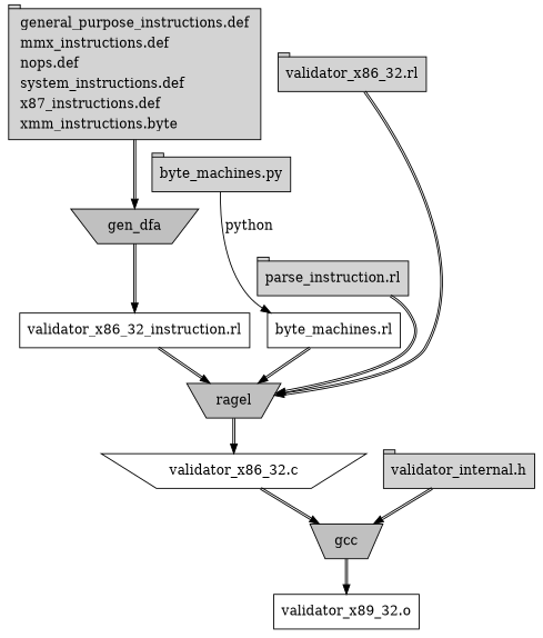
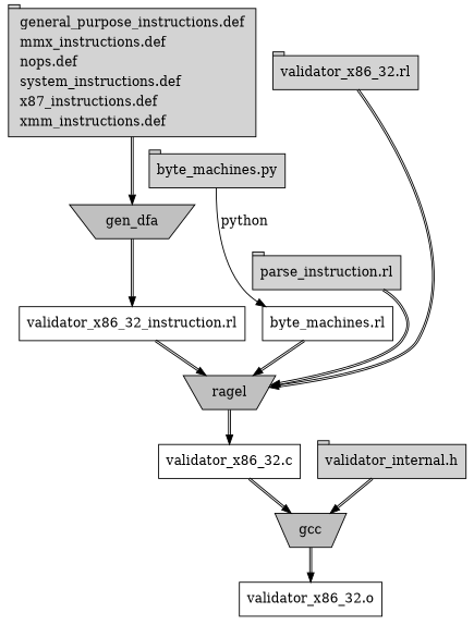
  digraph {
    node [fillcolor=lightgray shape=tab style=filled]
    edge [color="black:black"]
-   n1 [label=< 	  <table border="0"> 	    <tr><td align="left">general_purpose_instructions.def</td></tr> 	    <tr><td align="left">mmx_instructions.def</td></tr> 	    <tr><td align="left">nops.def</td></tr> 	    <tr><td align="left">system_instructions.def</td></tr> 	    <tr><td align="left">x87_instructions.def</td></tr> 	    <tr><td align="left">xmm_instructions.byte</td></tr></table> 	>]
+   n1 [label=< 	  <table border="0"> 	    <tr><td align="left">general_purpose_instructions.def</td></tr> 	    <tr><td align="left">mmx_instructions.def</td></tr> 	    <tr><td align="left">nops.def</td></tr> 	    <tr><td align="left">system_instructions.def</td></tr> 	    <tr><td align="left">x87_instructions.def</td></tr> 	    <tr><td align="left">xmm_instructions.def</td></tr></table> 	>]
    n2 [fillcolor=gray label=gen_dfa shape=invtrapezium]
    n3 [label="validator_x86_32_instruction.rl" shape=rect fillcolor="" style=""]
    n4 [label="byte_machines.py"]
    n5 [label="byte_machines.rl" shape=rect fillcolor="" style=""]
    n6 [fillcolor=gray label=ragel shape=invtrapezium]
    n7 [label="parse_instruction.rl"]
-   n8 [label="validator_x86_32.c" shape=invtrapezium fillcolor="" style=""]
+   n8 [label="validator_x86_32.c" shape=rect fillcolor="" style=""]
    n9 [label="validator_x86_32.rl"]
    n10 [label="validator_internal.h"]
    n11 [fillcolor=gray label=gcc shape=invtrapezium]
-   n12 [label="validator_x89_32.o" shape=rect fillcolor="" style=""]
+   n12 [label="validator_x86_32.o" shape=rect fillcolor="" style=""]
    n1 -> n2
    n2 -> n3
    n3 -> n6
    n4 -> n5 [label=python weight=0 color=""]
    n5 -> n6
    n6 -> n8
    n7 -> n6 [weight=0]
    n8 -> n11
    n9 -> n6 [weight=0]
    n10 -> n11
    n11 -> n12
  }
